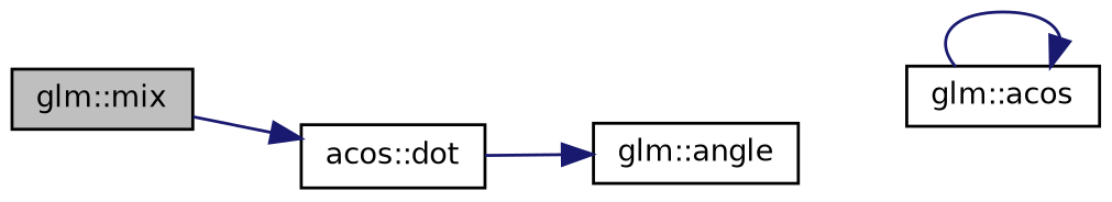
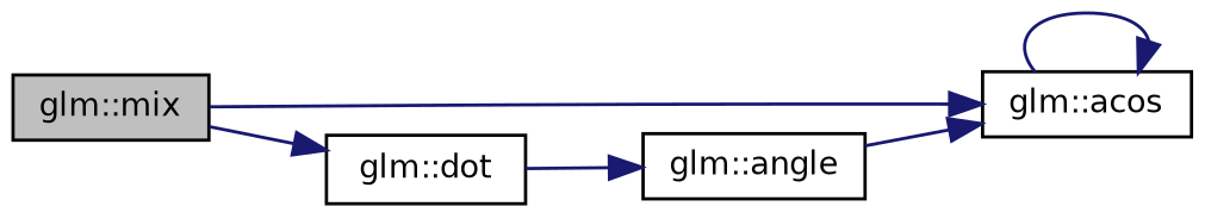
  digraph {
    rankdir=LR
    node [color=black fillcolor=white fontname=Helvetica fontsize=10 shape=record style=filled]
    edge [color=midnightblue fontname=Helvetica fontsize=10 labelfontname=Helvetica labelfontsize=10 style=solid]
    n1 [fillcolor=grey75 fontcolor=black height=0.2 label="glm::mix" width=0.4]
    n2 [height=0.2 label="glm::acos" width=0.4]
-   n3 [height=0.2 label="acos::dot" width=0.4]
+   n3 [height=0.2 label="glm::dot" width=0.4]
    n4 [height=0.2 label="glm::angle" width=0.4]
+   n1 -> n2
    n1 -> n3
    n2 -> n2
    n3 -> n4
+   n4 -> n2
  }
